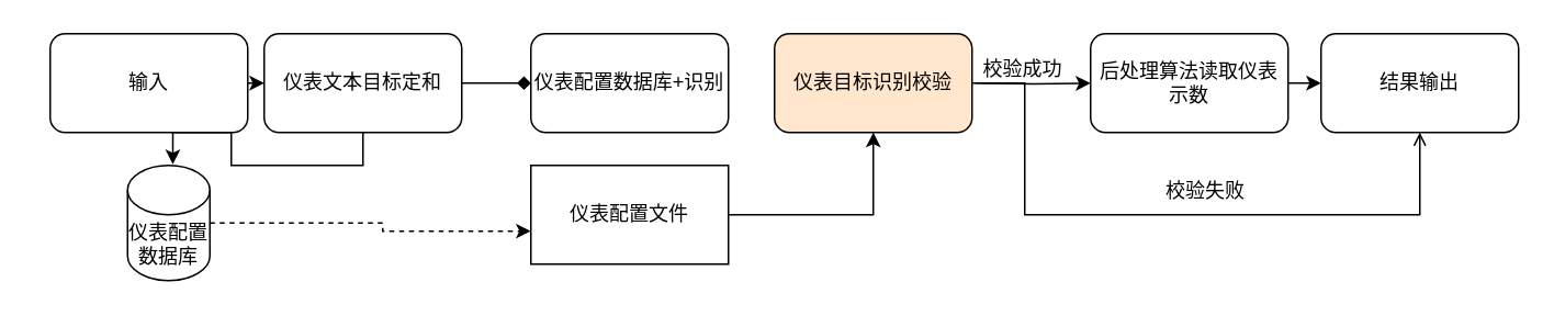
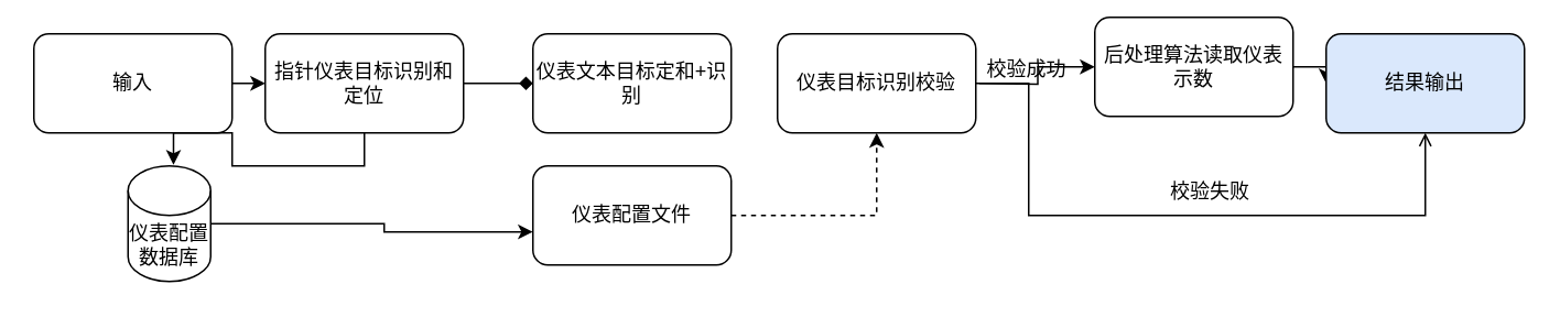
  <mxCell id="0" />
  <mxCell id="1" parent="0" />
  <mxCell id="2" style="edgeStyle=orthogonalEdgeStyle;rounded=0;orthogonalLoop=1;jettySize=auto;html=1;exitX=1;exitY=0.5;exitDx=0;exitDy=0;entryX=0;entryY=0.5;entryDx=0;entryDy=0;" parent="1" source="3" target="6" edge="1"><mxGeometry relative="1" as="geometry" /></mxCell>
- <mxCell id="3" value="输入" style="rounded=1;whiteSpace=wrap;html=1;" parent="1" vertex="1"><mxGeometry x="30" y="20" width="120" height="60" as="geometry" /></mxCell>
+ <mxCell id="3" value="输入" style="rounded=1;whiteSpace=wrap;html=1;" parent="1" vertex="1"><mxGeometry x="20" y="20" width="120" height="60" as="geometry" /></mxCell>
  <mxCell id="4" style="edgeStyle=orthogonalEdgeStyle;rounded=0;orthogonalLoop=1;jettySize=auto;html=1;exitX=1;exitY=0.5;exitDx=0;exitDy=0;entryX=0;entryY=0.5;entryDx=0;entryDy=0;endArrow=diamond;" parent="1" source="6" target="7" edge="1"><mxGeometry relative="1" as="geometry" /></mxCell>
  <mxCell id="5" style="edgeStyle=orthogonalEdgeStyle;rounded=0;orthogonalLoop=1;jettySize=auto;html=1;exitX=0.5;exitY=1;exitDx=0;exitDy=0;entryX=0.55;entryY=-0.009;entryDx=0;entryDy=0;entryPerimeter=0;" edge="1" parent="1" source="6" target="18"><mxGeometry relative="1" as="geometry" /></mxCell>
- <mxCell id="6" value="仪表文本目标定和" style="rounded=1;whiteSpace=wrap;html=1;" parent="1" vertex="1"><mxGeometry x="160" y="20" width="120" height="60" as="geometry" /></mxCell>
- <mxCell id="7" value="仪表配置数据库+识别" style="rounded=1;whiteSpace=wrap;html=1;" parent="1" vertex="1"><mxGeometry x="322" y="20" width="120" height="60" as="geometry" /></mxCell>
- <mxCell id="8" style="edgeStyle=orthogonalEdgeStyle;rounded=0;orthogonalLoop=1;jettySize=auto;html=1;exitX=1;exitY=0.5;exitDx=0;exitDy=0;entryX=0.5;entryY=1;entryDx=0;entryDy=0;" parent="1" source="9" target="12" edge="1"><mxGeometry relative="1" as="geometry" /></mxCell>
- <mxCell id="9" value="仪表配置文件" style="whiteSpace=wrap;html=1;rounded=0;" parent="1" vertex="1"><mxGeometry x="322" y="100" width="120" height="60" as="geometry" /></mxCell>
+ <mxCell id="6" value="指针仪表目标识别和定位" style="rounded=1;whiteSpace=wrap;html=1;" parent="1" vertex="1"><mxGeometry x="160" y="20" width="120" height="60" as="geometry" /></mxCell>
+ <mxCell id="7" value="仪表文本目标定和+识别" style="rounded=1;whiteSpace=wrap;html=1;" parent="1" vertex="1"><mxGeometry x="322" y="20" width="120" height="60" as="geometry" /></mxCell>
+ <mxCell id="8" style="edgeStyle=orthogonalEdgeStyle;rounded=0;orthogonalLoop=1;jettySize=auto;html=1;exitX=1;exitY=0.5;exitDx=0;exitDy=0;entryX=0.5;entryY=1;entryDx=0;entryDy=0;dashed=1;" parent="1" source="9" target="12" edge="1"><mxGeometry relative="1" as="geometry" /></mxCell>
+ <mxCell id="9" value="仪表配置文件" style="rounded=1;whiteSpace=wrap;html=1;" parent="1" vertex="1"><mxGeometry x="322" y="100" width="120" height="60" as="geometry" /></mxCell>
  <mxCell id="10" style="edgeStyle=orthogonalEdgeStyle;rounded=0;orthogonalLoop=1;jettySize=auto;html=1;entryX=0;entryY=0.5;entryDx=0;entryDy=0;" parent="1" target="14" edge="1"><mxGeometry relative="1" as="geometry"><mxPoint x="592" y="50" as="sourcePoint" /></mxGeometry></mxCell>
  <mxCell id="11" style="edgeStyle=orthogonalEdgeStyle;rounded=0;orthogonalLoop=1;jettySize=auto;html=1;exitX=1;exitY=0.5;exitDx=0;exitDy=0;endArrow=open;" edge="1" parent="1" source="12" target="16"><mxGeometry relative="1" as="geometry"><Array as="points"><mxPoint x="622" y="50" /><mxPoint x="622" y="130" /><mxPoint x="862" y="130" /></Array></mxGeometry></mxCell>
- <mxCell id="12" value="仪表目标识别校验" style="rounded=1;whiteSpace=wrap;html=1;fillColor=#ffe6cc;" parent="1" vertex="1"><mxGeometry x="470" y="20" width="120" height="60" as="geometry" /></mxCell>
+ <mxCell id="12" value="仪表目标识别校验" style="rounded=1;whiteSpace=wrap;html=1;" parent="1" vertex="1"><mxGeometry x="470" y="20" width="120" height="60" as="geometry" /></mxCell>
  <mxCell id="13" style="edgeStyle=orthogonalEdgeStyle;rounded=0;orthogonalLoop=1;jettySize=auto;html=1;exitX=1;exitY=0.5;exitDx=0;exitDy=0;entryX=0;entryY=0.5;entryDx=0;entryDy=0;" edge="1" parent="1" source="14" target="16"><mxGeometry relative="1" as="geometry" /></mxCell>
- <mxCell id="14" value="后处理算法读取仪表示数" style="rounded=1;whiteSpace=wrap;html=1;" parent="1" vertex="1"><mxGeometry x="662" y="20" width="120" height="60" as="geometry" /></mxCell>
+ <mxCell id="14" value="后处理算法读取仪表示数" style="rounded=1;whiteSpace=wrap;html=1;" parent="1" vertex="1"><mxGeometry x="662" y="10" width="120" height="60" as="geometry" /></mxCell>
  <mxCell id="15" value="校验成功" style="text;html=1;strokeColor=none;fillColor=none;align=center;verticalAlign=middle;whiteSpace=wrap;rounded=0;" parent="1" vertex="1"><mxGeometry x="591" y="37" width="60" height="10" as="geometry" /></mxCell>
- <mxCell id="16" value="结果输出" style="rounded=1;whiteSpace=wrap;html=1;" vertex="1" parent="1"><mxGeometry x="802" y="20" width="120" height="60" as="geometry" /></mxCell>
- <mxCell id="17" style="edgeStyle=orthogonalEdgeStyle;rounded=0;orthogonalLoop=1;jettySize=auto;html=1;exitX=1;exitY=0.5;exitDx=0;exitDy=0;exitPerimeter=0;entryX=0;entryY=0.666;entryDx=0;entryDy=0;entryPerimeter=0;dashed=1;" edge="1" parent="1" source="18" target="9"><mxGeometry relative="1" as="geometry"><Array as="points"><mxPoint x="232" y="140" /></Array></mxGeometry></mxCell>
+ <mxCell id="16" value="结果输出" style="rounded=1;whiteSpace=wrap;html=1;fillColor=#dae8fc;" vertex="1" parent="1"><mxGeometry x="802" y="20" width="120" height="60" as="geometry" /></mxCell>
+ <mxCell id="17" style="edgeStyle=orthogonalEdgeStyle;rounded=0;orthogonalLoop=1;jettySize=auto;html=1;exitX=1;exitY=0.5;exitDx=0;exitDy=0;exitPerimeter=0;entryX=0;entryY=0.666;entryDx=0;entryDy=0;entryPerimeter=0;" edge="1" parent="1" source="18" target="9"><mxGeometry relative="1" as="geometry"><Array as="points"><mxPoint x="232" y="140" /></Array></mxGeometry></mxCell>
  <mxCell id="18" value="仪表配置数据库" style="shape=cylinder3;whiteSpace=wrap;html=1;boundedLbl=1;backgroundOutline=1;size=15;" vertex="1" parent="1"><mxGeometry x="77" y="100" width="50" height="70" as="geometry" /></mxCell>
  <mxCell id="19" value="校验失败" style="text;html=1;strokeColor=none;fillColor=none;align=center;verticalAlign=middle;whiteSpace=wrap;rounded=0;" vertex="1" parent="1"><mxGeometry x="702" y="111" width="60" height="10" as="geometry" /></mxCell>
